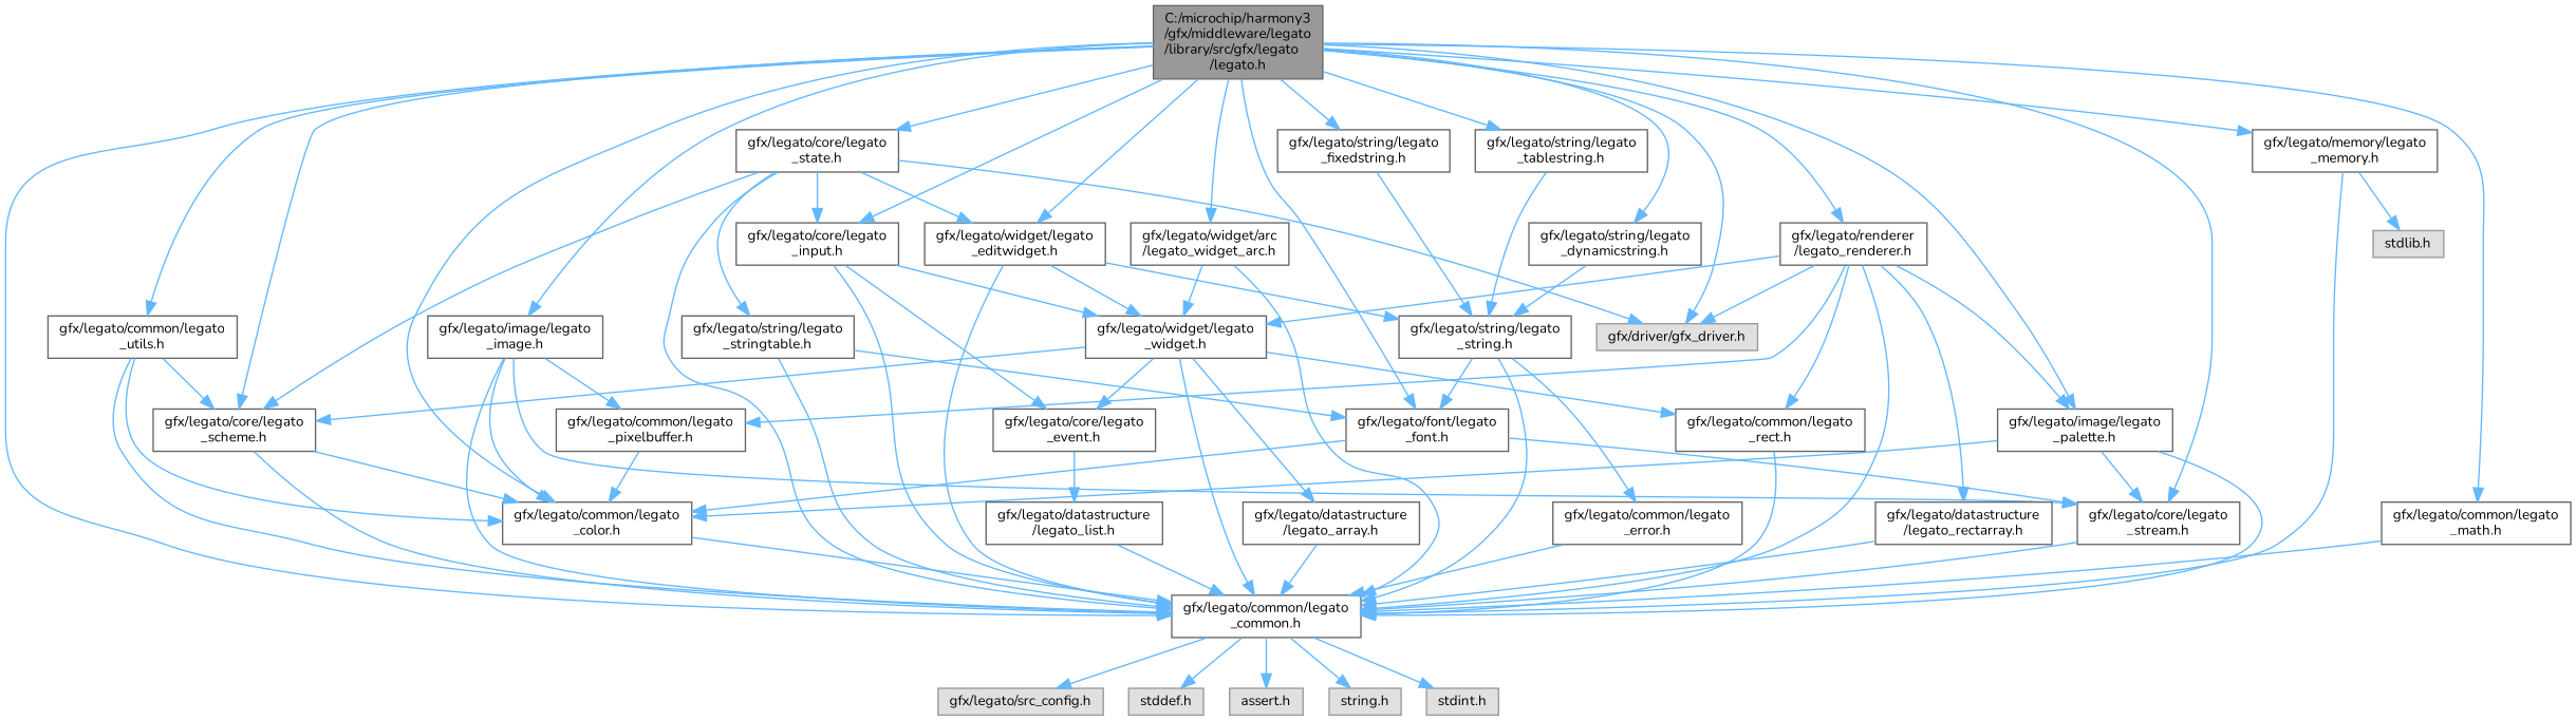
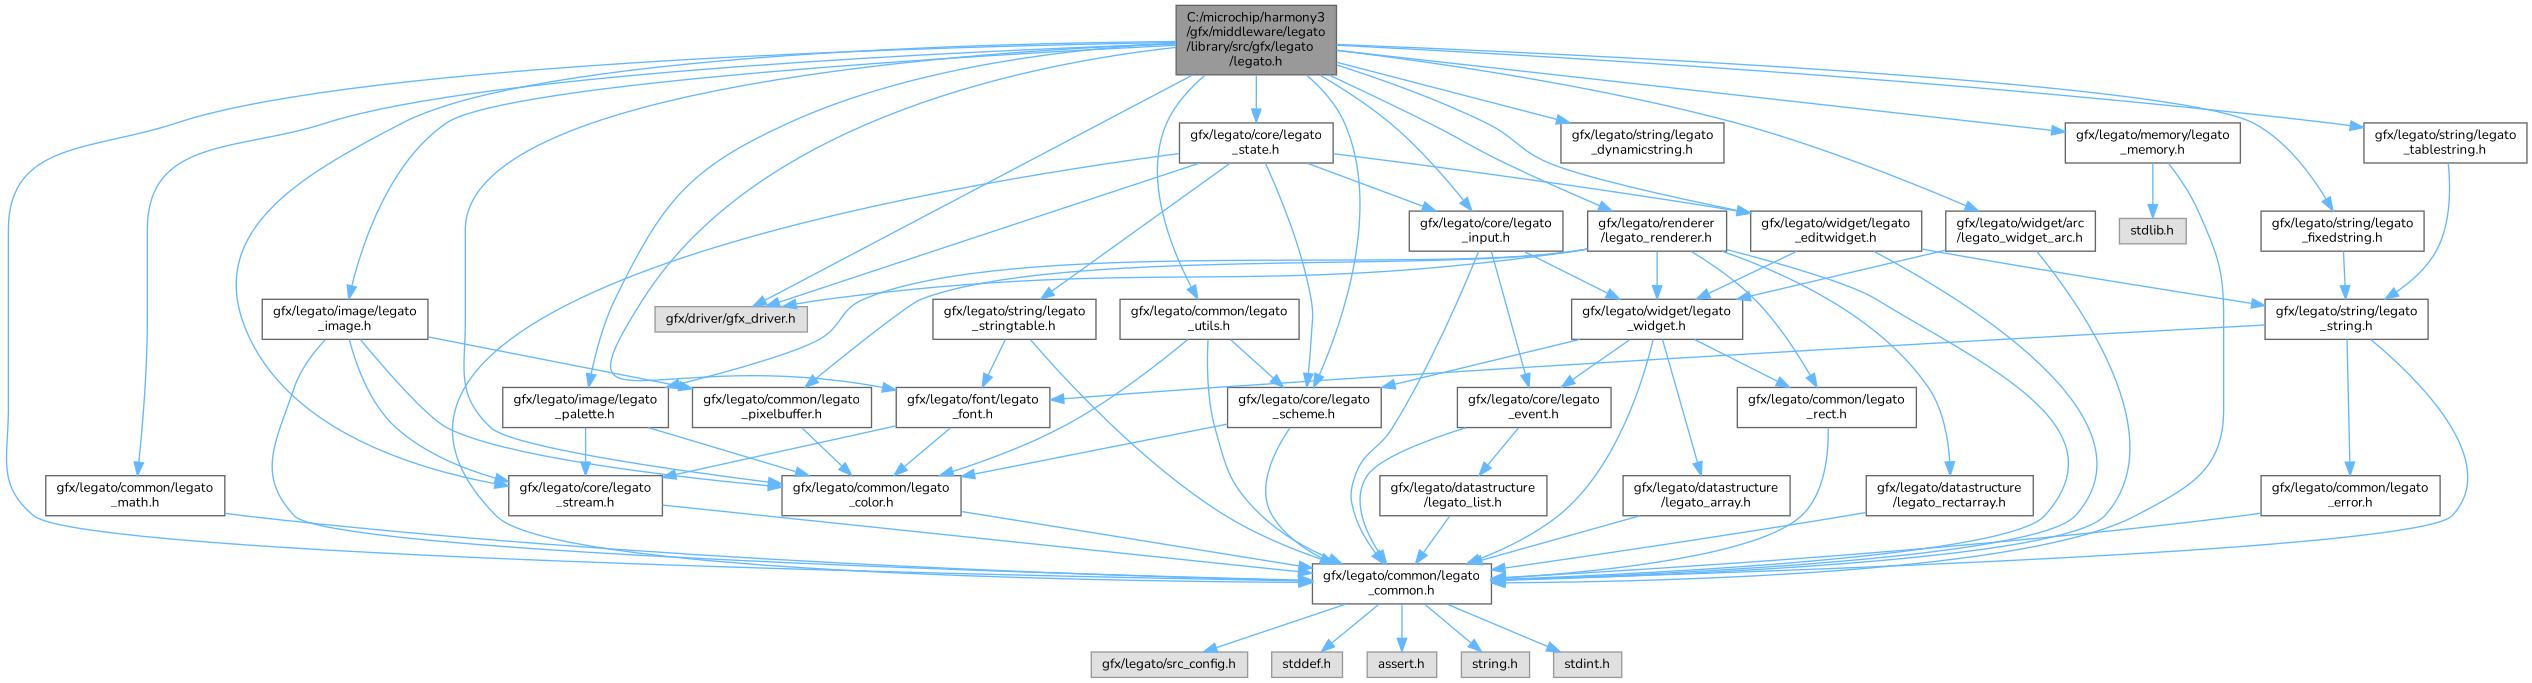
  digraph {
    fontname=Nunito
    node [color=grey40 fillcolor=white fontname=Nunito fontsize=10 shape=box style=filled]
    edge [color=steelblue1 fontname=Nunito fontsize=10 labelfontname=Helvetica labelfontsize=10 style=solid]
    n1 [color=gray40 fillcolor=grey60 fontcolor=black height=0.2 label="C:/microchip/harmony3\l/gfx/middleware/legato\l/library/src/gfx/legato\l/legato.h" width=0.4]
    n2 [height=0.2 label="gfx/legato/common/legato\l_common.h" width=0.4]
    n3 [height=0.2 label="gfx/legato/common/legato\l_color.h" width=0.4]
    n4 [height=0.2 label="gfx/legato/common/legato\l_math.h" width=0.4]
    n5 [height=0.2 label="gfx/legato/core/legato\l_input.h" width=0.4]
    n6 [height=0.2 label="gfx/legato/core/legato\l_scheme.h" width=0.4]
    n7 [height=0.2 label="gfx/legato/core/legato\l_state.h" width=0.4]
    n8 [color=grey60 fillcolor="#E0E0E0" height=0.2 label="gfx/driver/gfx_driver.h" width=0.4]
    n9 [height=0.2 label="gfx/legato/font/legato\l_font.h" width=0.4]
    n10 [height=0.2 label="gfx/legato/core/legato\l_stream.h" width=0.4]
    n11 [height=0.2 label="gfx/legato/widget/legato\l_editwidget.h" width=0.4]
    n12 [height=0.2 label="gfx/legato/image/legato\l_image.h" width=0.4]
    n13 [height=0.2 label="gfx/legato/image/legato\l_palette.h" width=0.4]
    n14 [height=0.2 label="gfx/legato/memory/legato\l_memory.h" width=0.4]
    n15 [height=0.2 label="gfx/legato/renderer\l/legato_renderer.h" width=0.4]
    n16 [height=0.2 label="gfx/legato/string/legato\l_dynamicstring.h" width=0.4]
    n17 [height=0.2 label="gfx/legato/string/legato\l_fixedstring.h" width=0.4]
    n18 [height=0.2 label="gfx/legato/string/legato\l_tablestring.h" width=0.4]
    n19 [height=0.2 label="gfx/legato/common/legato\l_utils.h" width=0.4]
    n20 [height=0.2 label="gfx/legato/widget/arc\l/legato_widget_arc.h" width=0.4]
    n21 [color=grey60 fillcolor="#E0E0E0" height=0.2 label="gfx/legato/src_config.h" width=0.4]
    n22 [color=grey60 fillcolor="#E0E0E0" height=0.2 label="stddef.h" width=0.4]
    n23 [color=grey60 fillcolor="#E0E0E0" height=0.2 label="assert.h" width=0.4]
    n24 [color=grey60 fillcolor="#E0E0E0" height=0.2 label="string.h" width=0.4]
    n25 [color=grey60 fillcolor="#E0E0E0" height=0.2 label="stdint.h" width=0.4]
    n26 [height=0.2 label="gfx/legato/core/legato\l_event.h" width=0.4]
    n27 [height=0.2 label="gfx/legato/widget/legato\l_widget.h" width=0.4]
    n28 [height=0.2 label="gfx/legato/string/legato\l_stringtable.h" width=0.4]
    n29 [height=0.2 label="gfx/legato/string/legato\l_string.h" width=0.4]
    n30 [height=0.2 label="gfx/legato/common/legato\l_pixelbuffer.h" width=0.4]
    n31 [color=grey60 fillcolor="#E0E0E0" height=0.2 label="stdlib.h" width=0.4]
    n32 [height=0.2 label="gfx/legato/common/legato\l_rect.h" width=0.4]
    n33 [height=0.2 label="gfx/legato/datastructure\l/legato_rectarray.h" width=0.4]
    n34 [height=0.2 label="gfx/legato/datastructure\l/legato_list.h" width=0.4]
    n35 [height=0.2 label="gfx/legato/datastructure\l/legato_array.h" width=0.4]
    n36 [height=0.2 label="gfx/legato/common/legato\l_error.h" width=0.4]
    n1 -> n2
    n1 -> n3
    n1 -> n4
    n1 -> n5
    n1 -> n6
    n1 -> n7
    n1 -> n8
    n1 -> n9
    n1 -> n10
    n1 -> n11
    n1 -> n12
    n1 -> n13
    n1 -> n14
    n1 -> n15
    n1 -> n16
    n1 -> n17
    n1 -> n18
    n1 -> n19
    n1 -> n20
    n2 -> n21
    n2 -> n22
    n2 -> n23
    n2 -> n24
    n2 -> n25
    n3 -> n2
    n4 -> n2
    n5 -> n2
    n5 -> n26
    n5 -> n27
    n6 -> n2
    n6 -> n3
    n7 -> n2
    n7 -> n5
    n7 -> n6
    n7 -> n8
    n7 -> n11
    n7 -> n28
    n9 -> n3
    n9 -> n10
    n10 -> n2
    n11 -> n2
    n11 -> n27
    n11 -> n29
    n12 -> n2
    n12 -> n3
    n12 -> n10
    n12 -> n30
    n13 -> n3
    n13 -> n10
    n14 -> n2
    n14 -> n31
    n15 -> n2
    n15 -> n8
    n15 -> n13
    n15 -> n27
    n15 -> n30
    n15 -> n32
    n15 -> n33
-   n16 -> n29
    n17 -> n29
    n18 -> n29
    n19 -> n2
    n19 -> n3
    n19 -> n6
    n20 -> n2
    n20 -> n27
-   n13 -> n2
+   n26 -> n2
    n26 -> n34
    n27 -> n2
    n27 -> n6
    n27 -> n26
    n27 -> n32
    n27 -> n35
    n28 -> n2
    n28 -> n9
    n29 -> n2
    n29 -> n9
    n29 -> n36
    n30 -> n3
    n32 -> n2
    n33 -> n2
    n34 -> n2
    n35 -> n2
    n36 -> n2
  }
